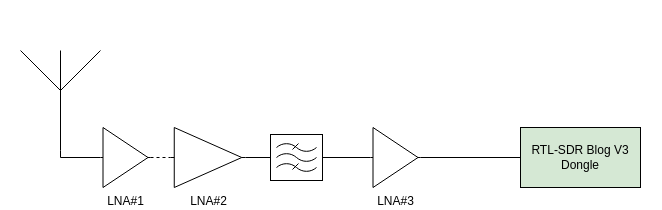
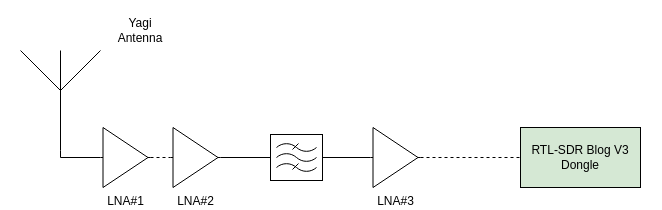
  <mxCell id="0" />
  <mxCell id="1" parent="0" />
  <mxCell id="2" style="edgeStyle=orthogonalEdgeStyle;rounded=0;orthogonalLoop=1;jettySize=auto;html=1;exitX=0.5;exitY=1;exitDx=0;exitDy=0;exitPerimeter=0;entryX=0;entryY=0.5;entryDx=0;entryDy=0;entryPerimeter=0;endArrow=none;endFill=0;" edge="1" parent="1" source="3" target="7"><mxGeometry relative="1" as="geometry"><Array as="points"><mxPoint x="60" y="157" /></Array></mxGeometry></mxCell>
  <mxCell id="3" value="" style="verticalLabelPosition=bottom;shadow=0;dashed=0;align=center;fillColor=#ffffff;html=1;verticalAlign=top;strokeWidth=1;shape=mxgraph.electrical.radio.aerial_-_antenna_1;" vertex="1" parent="1"><mxGeometry x="20" y="50" width="80" height="100" as="geometry" /></mxCell>
  <mxCell id="4" style="edgeStyle=orthogonalEdgeStyle;rounded=0;orthogonalLoop=1;jettySize=auto;html=1;exitX=1;exitY=0.5;exitDx=0;exitDy=0;exitPerimeter=0;entryX=0;entryY=0.5;entryDx=0;entryDy=0;entryPerimeter=0;endArrow=none;endFill=0;" edge="1" parent="1" source="5" target="11"><mxGeometry relative="1" as="geometry" /></mxCell>
  <mxCell id="5" value="" style="verticalLabelPosition=bottom;shadow=0;dashed=0;align=center;fillColor=#ffffff;html=1;verticalAlign=top;strokeWidth=1;shape=mxgraph.electrical.abstract.filter;" vertex="1" parent="1"><mxGeometry x="270" y="134" width="52" height="46" as="geometry" /></mxCell>
  <mxCell id="6" style="edgeStyle=orthogonalEdgeStyle;rounded=0;orthogonalLoop=1;jettySize=auto;html=1;exitX=1;exitY=0.5;exitDx=0;exitDy=0;exitPerimeter=0;entryX=0;entryY=0.5;entryDx=0;entryDy=0;entryPerimeter=0;endArrow=none;endFill=0;dashed=1;" edge="1" parent="1" source="7" target="9"><mxGeometry relative="1" as="geometry" /></mxCell>
  <mxCell id="7" value="LNA#1" style="verticalLabelPosition=bottom;shadow=0;dashed=0;align=center;fillColor=#ffffff;html=1;verticalAlign=top;strokeWidth=1;shape=mxgraph.electrical.abstract.amplifier;" vertex="1" parent="1"><mxGeometry x="100" y="127" width="50" height="60" as="geometry" /></mxCell>
  <mxCell id="8" style="edgeStyle=orthogonalEdgeStyle;rounded=0;orthogonalLoop=1;jettySize=auto;html=1;exitX=1;exitY=0.5;exitDx=0;exitDy=0;exitPerimeter=0;entryX=0;entryY=0.5;entryDx=0;entryDy=0;entryPerimeter=0;endArrow=none;endFill=0;" edge="1" parent="1" source="9" target="5"><mxGeometry relative="1" as="geometry" /></mxCell>
- <mxCell id="9" value="LNA#2" style="verticalLabelPosition=bottom;shadow=0;dashed=0;align=center;fillColor=#ffffff;html=1;verticalAlign=top;strokeWidth=1;shape=mxgraph.electrical.abstract.amplifier;" vertex="1" parent="1"><mxGeometry x="170" y="127" width="75" height="60" as="geometry" /></mxCell>
- <mxCell id="10" style="edgeStyle=orthogonalEdgeStyle;rounded=0;orthogonalLoop=1;jettySize=auto;html=1;exitX=1;exitY=0.5;exitDx=0;exitDy=0;exitPerimeter=0;entryX=0;entryY=0.5;entryDx=0;entryDy=0;endArrow=none;endFill=0;" edge="1" parent="1" source="11" target="12"><mxGeometry relative="1" as="geometry" /></mxCell>
+ <mxCell id="9" value="LNA#2" style="verticalLabelPosition=bottom;shadow=0;dashed=0;align=center;fillColor=#ffffff;html=1;verticalAlign=top;strokeWidth=1;shape=mxgraph.electrical.abstract.amplifier;" vertex="1" parent="1"><mxGeometry x="170" y="127" width="50" height="60" as="geometry" /></mxCell>
+ <mxCell id="10" style="edgeStyle=orthogonalEdgeStyle;rounded=0;orthogonalLoop=1;jettySize=auto;html=1;exitX=1;exitY=0.5;exitDx=0;exitDy=0;exitPerimeter=0;entryX=0;entryY=0.5;entryDx=0;entryDy=0;endArrow=none;endFill=0;dashed=1;" edge="1" parent="1" source="11" target="12"><mxGeometry relative="1" as="geometry" /></mxCell>
  <mxCell id="11" value="LNA#3" style="verticalLabelPosition=bottom;shadow=0;dashed=0;align=center;fillColor=#ffffff;html=1;verticalAlign=top;strokeWidth=1;shape=mxgraph.electrical.abstract.amplifier;" vertex="1" parent="1"><mxGeometry x="370" y="127" width="50" height="60" as="geometry" /></mxCell>
  <mxCell id="12" value="&lt;div&gt;RTL-SDR Blog V3 Dongle&lt;br&gt;&lt;/div&gt;" style="rounded=0;whiteSpace=wrap;html=1;fillColor=#d5e8d4;" vertex="1" parent="1"><mxGeometry x="520" y="127" width="120" height="60" as="geometry" /></mxCell>
+ <mxCell id="13" value="&lt;div&gt;Yagi&lt;/div&gt;&lt;div&gt;Antenna&lt;/div&gt;" style="text;html=1;strokeColor=none;fillColor=none;align=center;verticalAlign=middle;whiteSpace=wrap;rounded=0;" vertex="1" parent="1"><mxGeometry x="90" y="20" width="100" height="20" as="geometry" /></mxCell>
